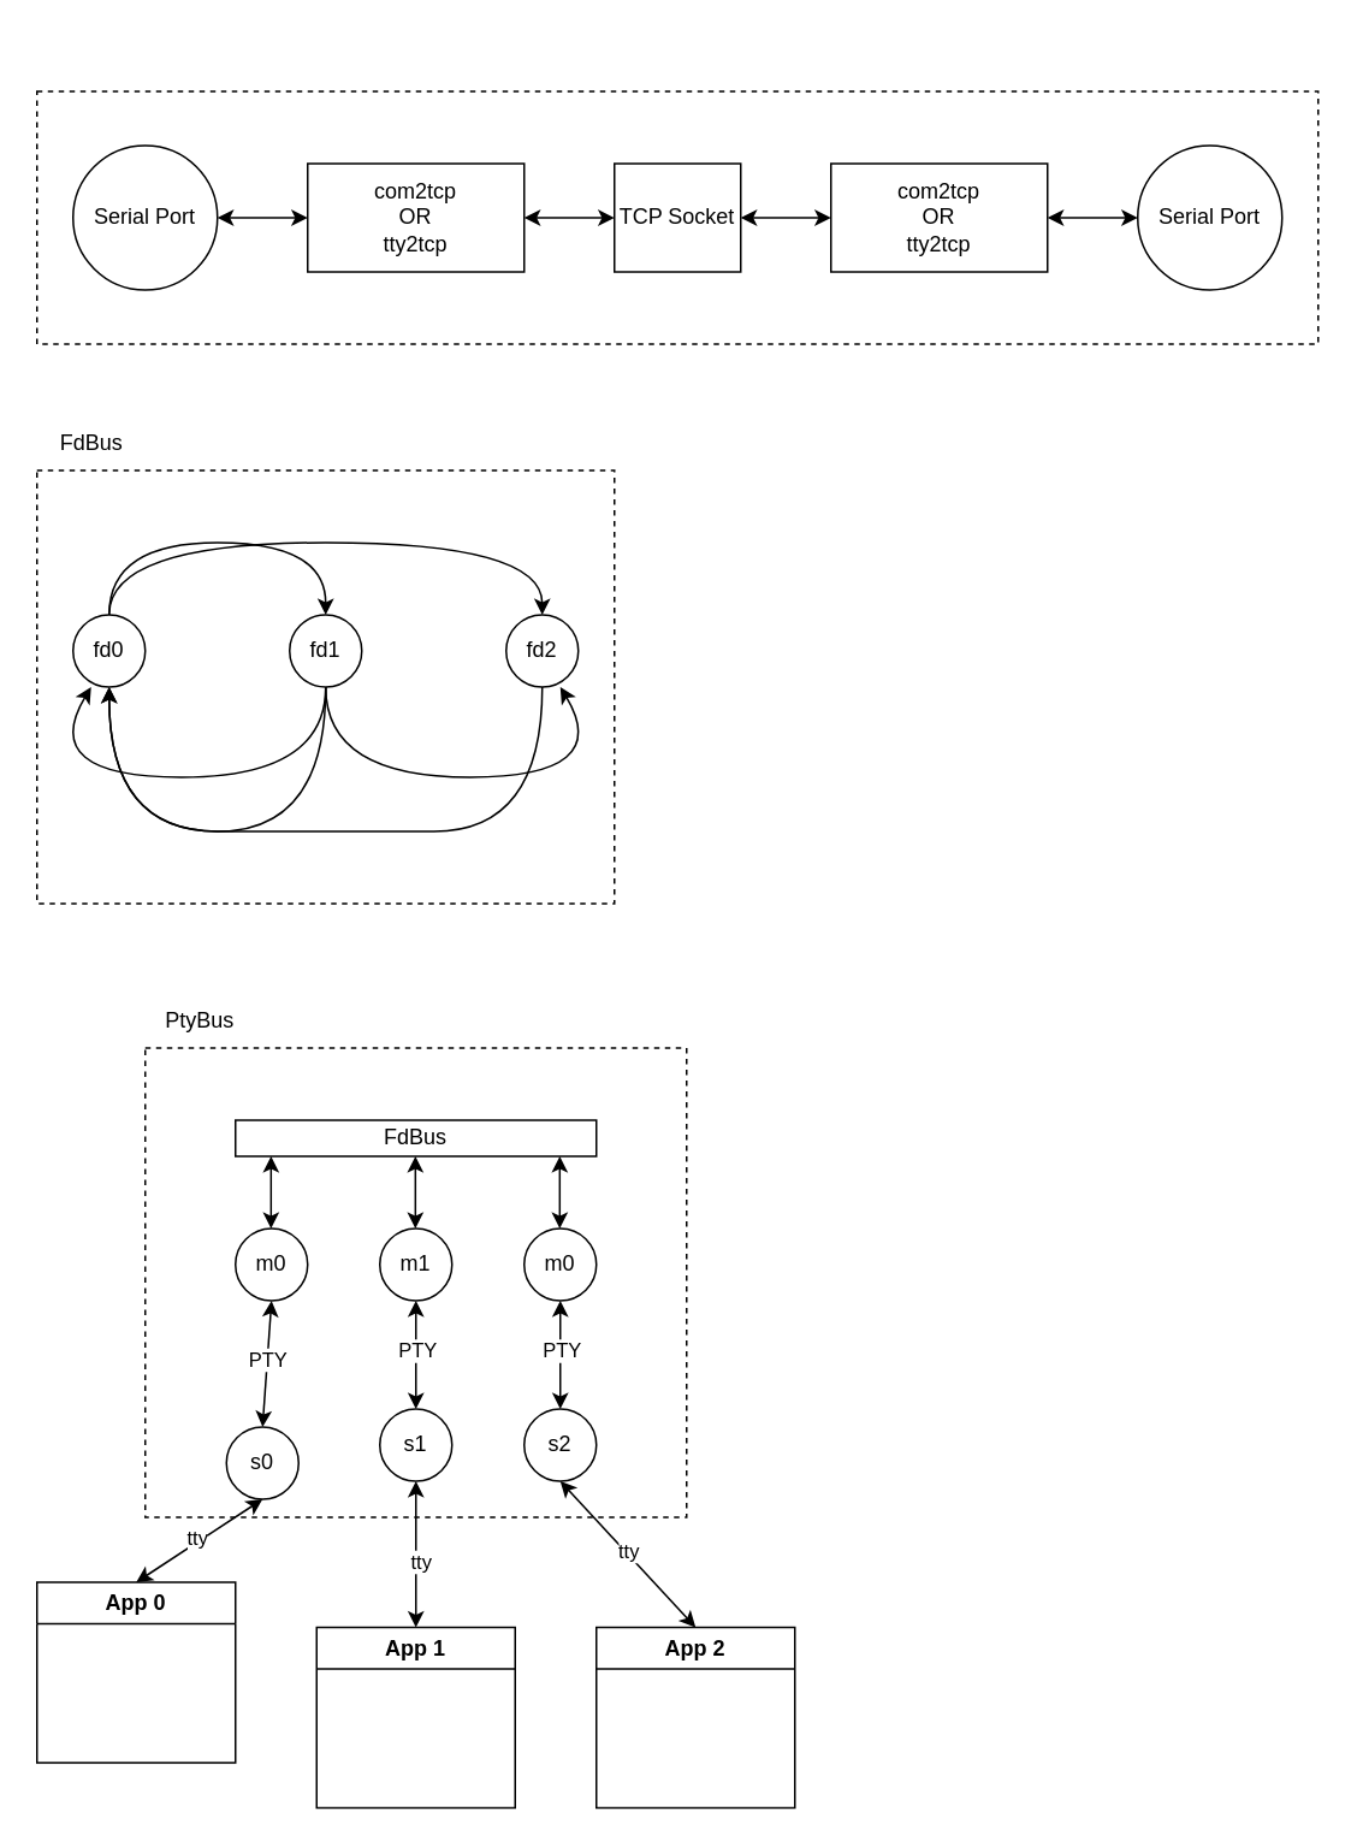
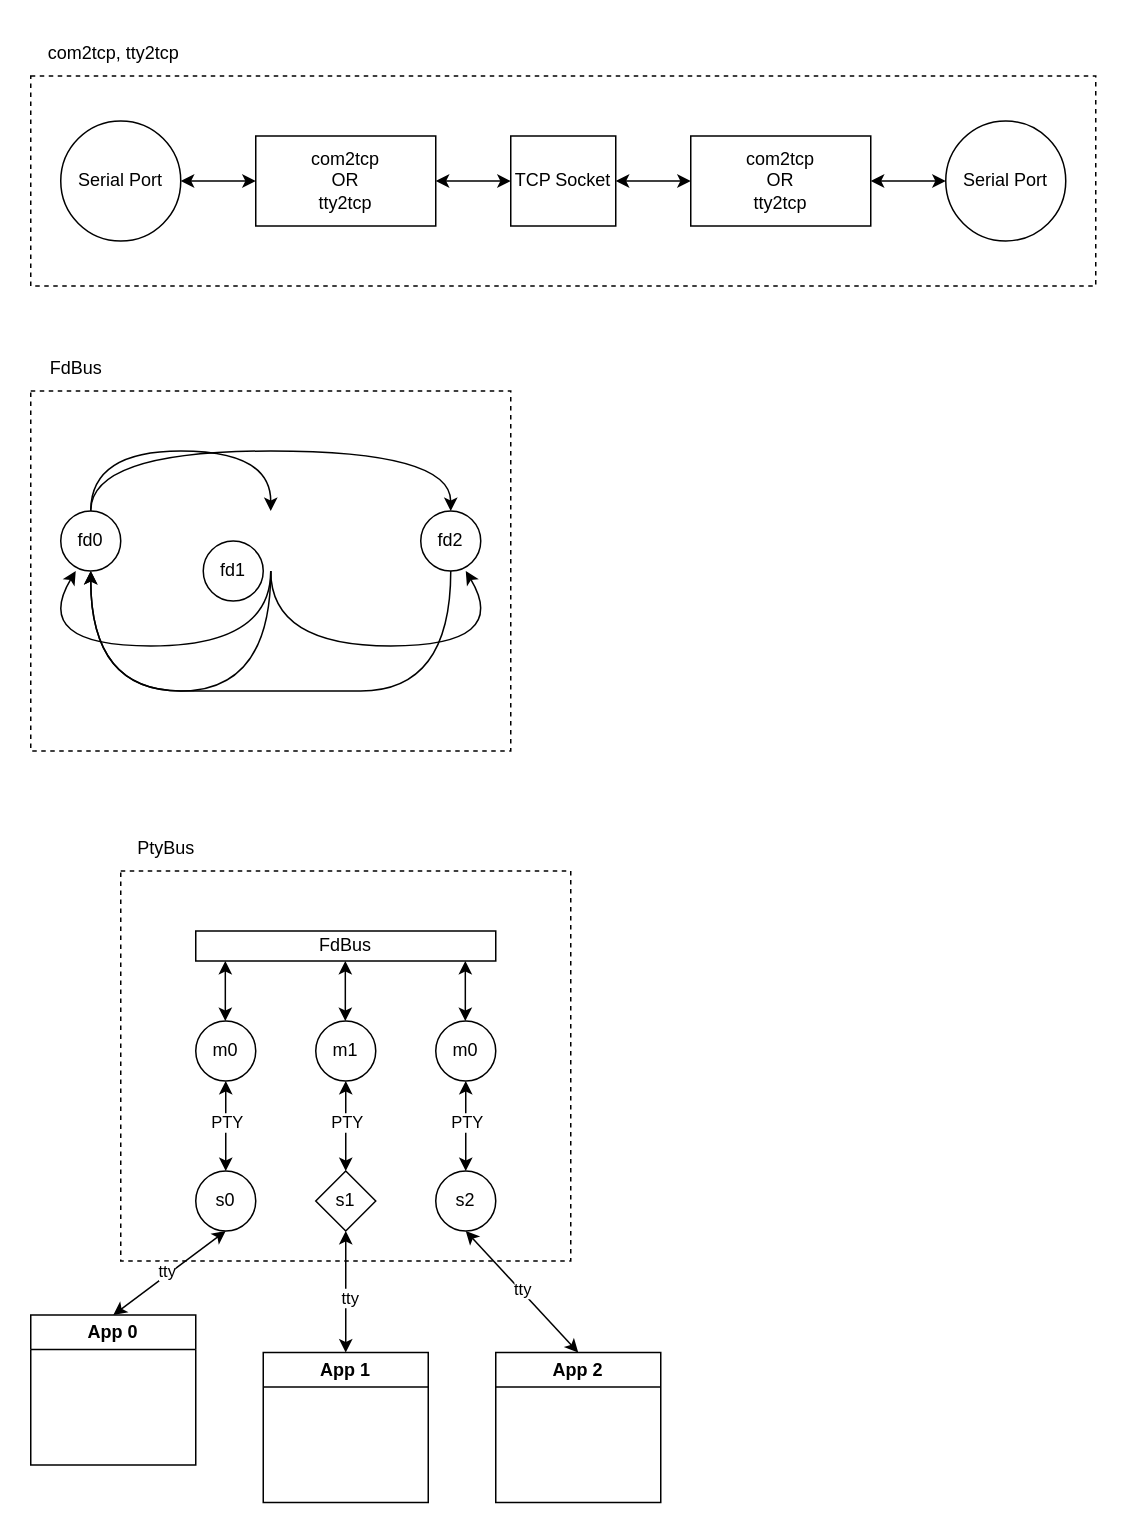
  <mxCell id="0" />
  <mxCell id="1" parent="0" />
  <mxCell id="2" value="" style="rounded=0;whiteSpace=wrap;html=1;dashed=1;" vertex="1" parent="1"><mxGeometry x="20" y="50" width="710" height="140" as="geometry" /></mxCell>
  <mxCell id="3" value="" style="rounded=0;whiteSpace=wrap;html=1;dashed=1;" vertex="1" parent="1"><mxGeometry x="80" y="580" width="300" height="260" as="geometry" /></mxCell>
  <mxCell id="4" value="" style="rounded=0;whiteSpace=wrap;html=1;dashed=1;" vertex="1" parent="1"><mxGeometry x="20" y="260" width="320" height="240" as="geometry" /></mxCell>
  <mxCell id="5" value="" style="group" vertex="1" connectable="0" parent="1"><mxGeometry x="20" y="300" width="320" height="160" as="geometry" /></mxCell>
  <mxCell id="6" value="" style="curved=1;endArrow=classic;html=1;rounded=0;" edge="1" parent="5"><mxGeometry width="50" height="50" relative="1" as="geometry"><mxPoint x="40" y="40" as="sourcePoint" /><mxPoint x="280" y="40" as="targetPoint" /><Array as="points"><mxPoint x="40" /><mxPoint x="280" /></Array></mxGeometry></mxCell>
  <mxCell id="7" value="" style="curved=1;endArrow=classic;html=1;rounded=0;" edge="1" parent="5"><mxGeometry width="50" height="50" relative="1" as="geometry"><mxPoint x="40" y="40" as="sourcePoint" /><mxPoint x="160" y="40" as="targetPoint" /><Array as="points"><mxPoint x="40" /><mxPoint x="160" /></Array></mxGeometry></mxCell>
  <mxCell id="8" value="" style="curved=1;endArrow=none;html=1;rounded=0;strokeColor=default;endFill=0;startArrow=classic;startFill=1;" edge="1" parent="5"><mxGeometry width="50" height="50" relative="1" as="geometry"><mxPoint x="40" y="80" as="sourcePoint" /><mxPoint x="280" y="80" as="targetPoint" /><Array as="points"><mxPoint x="40" y="160" /><mxPoint x="160" y="160" /><mxPoint x="280" y="160" /></Array></mxGeometry></mxCell>
  <mxCell id="9" value="" style="curved=1;endArrow=none;html=1;rounded=0;startArrow=classic;startFill=1;endFill=0;" edge="1" parent="5"><mxGeometry width="50" height="50" relative="1" as="geometry"><mxPoint x="40" y="80" as="sourcePoint" /><mxPoint x="160" y="80" as="targetPoint" /><Array as="points"><mxPoint x="40" y="160" /><mxPoint x="160" y="160" /></Array></mxGeometry></mxCell>
  <mxCell id="10" value="" style="curved=1;endArrow=none;html=1;rounded=0;startArrow=classic;startFill=1;endFill=0;" edge="1" parent="5"><mxGeometry width="50" height="50" relative="1" as="geometry"><mxPoint x="30" y="80" as="sourcePoint" /><mxPoint x="160" y="80" as="targetPoint" /><Array as="points"><mxPoint y="130" /><mxPoint x="160" y="130" /></Array></mxGeometry></mxCell>
  <mxCell id="11" value="" style="curved=1;endArrow=none;html=1;rounded=0;startArrow=classic;startFill=1;endFill=0;" edge="1" parent="5"><mxGeometry width="50" height="50" relative="1" as="geometry"><mxPoint x="290" y="80" as="sourcePoint" /><mxPoint x="160" y="80" as="targetPoint" /><Array as="points"><mxPoint x="320" y="130" /><mxPoint x="160" y="130" /></Array></mxGeometry></mxCell>
  <mxCell id="12" value="fd0" style="ellipse;whiteSpace=wrap;html=1;" vertex="1" parent="5"><mxGeometry x="20" y="40" width="40" height="40" as="geometry" /></mxCell>
- <mxCell id="13" value="fd1" style="ellipse;whiteSpace=wrap;html=1;" vertex="1" parent="5"><mxGeometry x="140" y="40" width="40" height="40" as="geometry" /></mxCell>
+ <mxCell id="13" value="fd1" style="ellipse;whiteSpace=wrap;html=1;" vertex="1" parent="5"><mxGeometry x="115" y="60" width="40" height="40" as="geometry" /></mxCell>
  <mxCell id="14" value="fd2" style="ellipse;whiteSpace=wrap;html=1;" vertex="1" parent="5"><mxGeometry x="260" y="40" width="40" height="40" as="geometry" /></mxCell>
  <mxCell id="15" value="m0" style="ellipse;whiteSpace=wrap;html=1;" vertex="1" parent="1"><mxGeometry x="130" y="680" width="40" height="40" as="geometry" /></mxCell>
- <mxCell id="16" value="s0" style="ellipse;whiteSpace=wrap;html=1;" vertex="1" parent="1"><mxGeometry x="125" y="790" width="40" height="40" as="geometry" /></mxCell>
+ <mxCell id="16" value="s0" style="ellipse;whiteSpace=wrap;html=1;" vertex="1" parent="1"><mxGeometry x="130" y="780" width="40" height="40" as="geometry" /></mxCell>
  <mxCell id="17" value="" style="endArrow=classic;startArrow=classic;html=1;rounded=0;entryX=0.5;entryY=1;entryDx=0;entryDy=0;exitX=0.5;exitY=0;exitDx=0;exitDy=0;" edge="1" parent="1" source="16" target="15"><mxGeometry width="50" height="50" relative="1" as="geometry"><mxPoint x="60" y="800" as="sourcePoint" /><mxPoint x="110" y="750" as="targetPoint" /></mxGeometry></mxCell>
  <mxCell id="18" value="PTY" style="edgeLabel;html=1;align=center;verticalAlign=middle;resizable=0;points=[];" vertex="1" connectable="0" parent="17"><mxGeometry x="0.084" relative="1" as="geometry"><mxPoint as="offset" /></mxGeometry></mxCell>
  <mxCell id="19" value="m1" style="ellipse;whiteSpace=wrap;html=1;" vertex="1" parent="1"><mxGeometry x="210" y="680" width="40" height="40" as="geometry" /></mxCell>
- <mxCell id="20" value="s1" style="ellipse;whiteSpace=wrap;html=1;" vertex="1" parent="1"><mxGeometry x="210" y="780" width="40" height="40" as="geometry" /></mxCell>
+ <mxCell id="20" value="s1" style="rhombus;whiteSpace=wrap;html=1;" vertex="1" parent="1"><mxGeometry x="210" y="780" width="40" height="40" as="geometry" /></mxCell>
  <mxCell id="21" value="" style="endArrow=classic;startArrow=classic;html=1;rounded=0;entryX=0.5;entryY=1;entryDx=0;entryDy=0;exitX=0.5;exitY=0;exitDx=0;exitDy=0;" edge="1" source="20" target="19" parent="1"><mxGeometry width="50" height="50" relative="1" as="geometry"><mxPoint x="140" y="800" as="sourcePoint" /><mxPoint x="190" y="750" as="targetPoint" /></mxGeometry></mxCell>
  <mxCell id="22" value="PTY" style="edgeLabel;html=1;align=center;verticalAlign=middle;resizable=0;points=[];" vertex="1" connectable="0" parent="21"><mxGeometry x="0.084" relative="1" as="geometry"><mxPoint as="offset" /></mxGeometry></mxCell>
  <mxCell id="23" value="m0" style="ellipse;whiteSpace=wrap;html=1;" vertex="1" parent="1"><mxGeometry x="290" y="680" width="40" height="40" as="geometry" /></mxCell>
  <mxCell id="24" value="s2" style="ellipse;whiteSpace=wrap;html=1;" vertex="1" parent="1"><mxGeometry x="290" y="780" width="40" height="40" as="geometry" /></mxCell>
  <mxCell id="25" value="" style="endArrow=classic;startArrow=classic;html=1;rounded=0;entryX=0.5;entryY=1;entryDx=0;entryDy=0;exitX=0.5;exitY=0;exitDx=0;exitDy=0;" edge="1" source="24" target="23" parent="1"><mxGeometry width="50" height="50" relative="1" as="geometry"><mxPoint x="220" y="800" as="sourcePoint" /><mxPoint x="270" y="750" as="targetPoint" /></mxGeometry></mxCell>
  <mxCell id="26" value="PTY" style="edgeLabel;html=1;align=center;verticalAlign=middle;resizable=0;points=[];" vertex="1" connectable="0" parent="25"><mxGeometry x="0.084" relative="1" as="geometry"><mxPoint as="offset" /></mxGeometry></mxCell>
  <mxCell id="27" value="FdBus" style="text;html=1;align=center;verticalAlign=middle;resizable=0;points=[];autosize=1;strokeColor=none;fillColor=none;" vertex="1" parent="1"><mxGeometry x="20" y="230" width="60" height="30" as="geometry" /></mxCell>
  <mxCell id="28" value="FdBus" style="rounded=0;whiteSpace=wrap;html=1;" vertex="1" parent="1"><mxGeometry x="130" y="620" width="200" height="20" as="geometry" /></mxCell>
  <mxCell id="29" value="" style="endArrow=classic;startArrow=classic;html=1;rounded=0;" edge="1" parent="1"><mxGeometry width="50" height="50" relative="1" as="geometry"><mxPoint x="149.71" y="680" as="sourcePoint" /><mxPoint x="149.71" y="640" as="targetPoint" /></mxGeometry></mxCell>
  <mxCell id="30" value="" style="endArrow=classic;startArrow=classic;html=1;rounded=0;" edge="1" parent="1"><mxGeometry width="50" height="50" relative="1" as="geometry"><mxPoint x="229.71" y="680" as="sourcePoint" /><mxPoint x="229.71" y="640" as="targetPoint" /></mxGeometry></mxCell>
  <mxCell id="31" value="" style="endArrow=classic;startArrow=classic;html=1;rounded=0;" edge="1" parent="1"><mxGeometry width="50" height="50" relative="1" as="geometry"><mxPoint x="309.71" y="680" as="sourcePoint" /><mxPoint x="309.71" y="640" as="targetPoint" /></mxGeometry></mxCell>
  <mxCell id="32" value="App 0" style="swimlane;whiteSpace=wrap;html=1;" vertex="1" parent="1"><mxGeometry x="20" y="876" width="110" height="100" as="geometry" /></mxCell>
  <mxCell id="33" value="App 1" style="swimlane;whiteSpace=wrap;html=1;" vertex="1" parent="1"><mxGeometry x="175" y="901" width="110" height="100" as="geometry" /></mxCell>
  <mxCell id="34" value="App 2" style="swimlane;whiteSpace=wrap;html=1;" vertex="1" parent="1"><mxGeometry x="330" y="901" width="110" height="100" as="geometry" /></mxCell>
  <mxCell id="35" value="" style="endArrow=classic;startArrow=classic;html=1;rounded=0;exitX=0.5;exitY=0;exitDx=0;exitDy=0;entryX=0.5;entryY=1;entryDx=0;entryDy=0;" edge="1" parent="1" source="32" target="16"><mxGeometry width="50" height="50" relative="1" as="geometry"><mxPoint x="30" y="780" as="sourcePoint" /><mxPoint x="80" y="730" as="targetPoint" /></mxGeometry></mxCell>
  <mxCell id="36" value="tty" style="edgeLabel;html=1;align=center;verticalAlign=middle;resizable=0;points=[];" vertex="1" connectable="0" parent="35"><mxGeometry x="-0.012" y="2" relative="1" as="geometry"><mxPoint as="offset" /></mxGeometry></mxCell>
  <mxCell id="37" value="" style="endArrow=classic;startArrow=classic;html=1;rounded=0;exitX=0.5;exitY=0;exitDx=0;exitDy=0;entryX=0.5;entryY=1;entryDx=0;entryDy=0;" edge="1" parent="1" source="34" target="24"><mxGeometry width="50" height="50" relative="1" as="geometry"><mxPoint x="500" y="790" as="sourcePoint" /><mxPoint x="555" y="730" as="targetPoint" /></mxGeometry></mxCell>
  <mxCell id="38" value="tty" style="edgeLabel;html=1;align=center;verticalAlign=middle;resizable=0;points=[];" vertex="1" connectable="0" parent="37"><mxGeometry x="0.038" y="-1" relative="1" as="geometry"><mxPoint as="offset" /></mxGeometry></mxCell>
  <mxCell id="39" value="" style="endArrow=classic;startArrow=classic;html=1;rounded=0;exitX=0.5;exitY=1;exitDx=0;exitDy=0;entryX=0.5;entryY=0;entryDx=0;entryDy=0;" edge="1" parent="1" source="20" target="33"><mxGeometry width="50" height="50" relative="1" as="geometry"><mxPoint x="395" y="870" as="sourcePoint" /><mxPoint x="340" y="810" as="targetPoint" /></mxGeometry></mxCell>
  <mxCell id="40" value="tty" style="edgeLabel;html=1;align=center;verticalAlign=middle;resizable=0;points=[];" vertex="1" connectable="0" parent="39"><mxGeometry x="0.093" y="2" relative="1" as="geometry"><mxPoint as="offset" /></mxGeometry></mxCell>
  <mxCell id="41" value="PtyBus" style="text;html=1;align=center;verticalAlign=middle;resizable=0;points=[];autosize=1;strokeColor=none;fillColor=none;" vertex="1" parent="1"><mxGeometry x="80" y="550" width="60" height="30" as="geometry" /></mxCell>
  <mxCell id="42" value="TCP Socket" style="rounded=0;whiteSpace=wrap;html=1;" vertex="1" parent="1"><mxGeometry x="340" y="90" width="70" height="60" as="geometry" /></mxCell>
  <mxCell id="43" value="com2tcp&lt;br&gt;OR&lt;br&gt;tty2tcp" style="rounded=0;whiteSpace=wrap;html=1;" vertex="1" parent="1"><mxGeometry x="170" y="90" width="120" height="60" as="geometry" /></mxCell>
  <mxCell id="44" value="Serial Port" style="ellipse;whiteSpace=wrap;html=1;aspect=fixed;" vertex="1" parent="1"><mxGeometry x="40" y="80" width="80" height="80" as="geometry" /></mxCell>
  <mxCell id="45" value="Serial Port" style="ellipse;whiteSpace=wrap;html=1;aspect=fixed;" vertex="1" parent="1"><mxGeometry x="630" y="80" width="80" height="80" as="geometry" /></mxCell>
  <mxCell id="46" value="com2tcp&lt;br&gt;OR&lt;br&gt;tty2tcp" style="rounded=0;whiteSpace=wrap;html=1;" vertex="1" parent="1"><mxGeometry x="460" y="90" width="120" height="60" as="geometry" /></mxCell>
  <mxCell id="47" value="" style="endArrow=classic;startArrow=classic;html=1;rounded=0;exitX=1;exitY=0.5;exitDx=0;exitDy=0;entryX=0;entryY=0.5;entryDx=0;entryDy=0;" edge="1" parent="1" source="44" target="43"><mxGeometry width="50" height="50" relative="1" as="geometry"><mxPoint x="550" y="220" as="sourcePoint" /><mxPoint x="600" y="170" as="targetPoint" /></mxGeometry></mxCell>
  <mxCell id="48" value="" style="endArrow=classic;startArrow=classic;html=1;rounded=0;exitX=1;exitY=0.5;exitDx=0;exitDy=0;entryX=0;entryY=0.5;entryDx=0;entryDy=0;" edge="1" parent="1" source="43" target="42"><mxGeometry width="50" height="50" relative="1" as="geometry"><mxPoint x="130" y="130" as="sourcePoint" /><mxPoint x="180" y="130" as="targetPoint" /></mxGeometry></mxCell>
  <mxCell id="49" value="" style="endArrow=classic;startArrow=classic;html=1;rounded=0;exitX=1;exitY=0.5;exitDx=0;exitDy=0;entryX=0;entryY=0.5;entryDx=0;entryDy=0;" edge="1" parent="1" source="42" target="46"><mxGeometry width="50" height="50" relative="1" as="geometry"><mxPoint x="300" y="130" as="sourcePoint" /><mxPoint x="350" y="130" as="targetPoint" /></mxGeometry></mxCell>
  <mxCell id="50" value="" style="endArrow=classic;startArrow=classic;html=1;rounded=0;exitX=1;exitY=0.5;exitDx=0;exitDy=0;entryX=0;entryY=0.5;entryDx=0;entryDy=0;" edge="1" parent="1" source="46" target="45"><mxGeometry width="50" height="50" relative="1" as="geometry"><mxPoint x="420" y="130" as="sourcePoint" /><mxPoint x="470" y="130" as="targetPoint" /></mxGeometry></mxCell>
+ <mxCell id="51" value="com2tcp, tty2tcp" style="text;html=1;align=center;verticalAlign=middle;resizable=0;points=[];autosize=1;strokeColor=none;fillColor=none;" vertex="1" parent="1"><mxGeometry x="20" y="20" width="110" height="30" as="geometry" /></mxCell>
